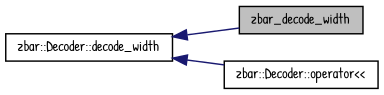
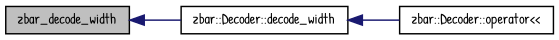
  digraph {
    fontname="Patrick Hand"
    rankdir=LR
    node [color=black fillcolor=white fontname="Patrick Hand" fontsize=10 shape=record style=filled]
    edge [color=midnightblue dir=back fontname="Patrick Hand" fontsize=10 labelfontname=Helvetica labelfontsize=10 style=solid]
    n1 [fillcolor=grey75 fontcolor=black height=0.2 label=zbar_decode_width width=0.4]
    n2 [height=0.2 label="zbar::Decoder::decode_width" width=0.4]
    n3 [height=0.2 label="zbar::Decoder::operator\<\<" width=0.4]
-   n2 -> n1
+   n1 -> n2
    n2 -> n3
  }
